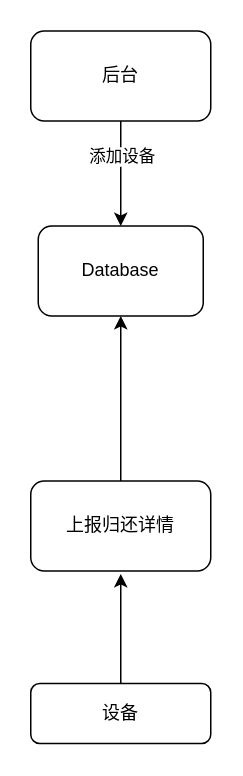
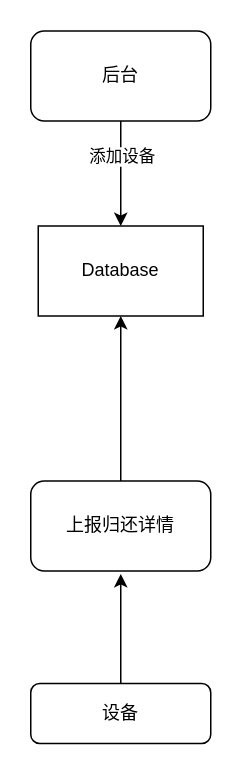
  <mxCell id="0" />
  <mxCell id="1" parent="0" />
  <mxCell id="2" value="后台" style="rounded=1;whiteSpace=wrap;html=1;" parent="1" vertex="1"><mxGeometry x="20" y="20" width="120" height="60" as="geometry" /></mxCell>
- <mxCell id="3" value="Database" style="whiteSpace=wrap;html=1;rounded=1;" parent="1" vertex="1"><mxGeometry x="25" y="150" width="110" height="60" as="geometry" /></mxCell>
+ <mxCell id="3" value="Database" style="rounded=0;whiteSpace=wrap;html=1;" parent="1" vertex="1"><mxGeometry x="25" y="150" width="110" height="60" as="geometry" /></mxCell>
  <mxCell id="4" value="" style="endArrow=classic;html=1;exitX=0.5;exitY=1;exitDx=0;exitDy=0;" parent="1" source="2" target="3" edge="1"><mxGeometry width="50" height="50" relative="1" as="geometry"><mxPoint x="190" y="320" as="sourcePoint" /><mxPoint x="240" y="270" as="targetPoint" /></mxGeometry></mxCell>
  <mxCell id="5" value="添加设备" style="edgeLabel;html=1;align=center;verticalAlign=middle;resizable=0;points=[];" parent="4" vertex="1" connectable="0"><mxGeometry x="-0.343" relative="1" as="geometry"><mxPoint as="offset" /></mxGeometry></mxCell>
  <mxCell id="6" style="edgeStyle=orthogonalEdgeStyle;rounded=0;orthogonalLoop=1;jettySize=auto;html=1;" parent="1" source="7" edge="1"><mxGeometry relative="1" as="geometry"><mxPoint x="80" y="382" as="targetPoint" /></mxGeometry></mxCell>
  <mxCell id="7" value="设备" style="rounded=1;whiteSpace=wrap;html=1;" parent="1" vertex="1"><mxGeometry x="20" y="455" width="120" height="40" as="geometry" /></mxCell>
  <mxCell id="8" style="edgeStyle=orthogonalEdgeStyle;rounded=0;orthogonalLoop=1;jettySize=auto;html=1;exitX=0.5;exitY=0;exitDx=0;exitDy=0;entryX=0.5;entryY=1;entryDx=0;entryDy=0;" parent="1" source="9" target="3" edge="1"><mxGeometry relative="1" as="geometry"><mxPoint x="10" y="195" as="targetPoint" /></mxGeometry></mxCell>
  <mxCell id="9" value="上报归还详情" style="rounded=1;whiteSpace=wrap;html=1;" parent="1" vertex="1"><mxGeometry x="20" y="320" width="120" height="60" as="geometry" /></mxCell>
